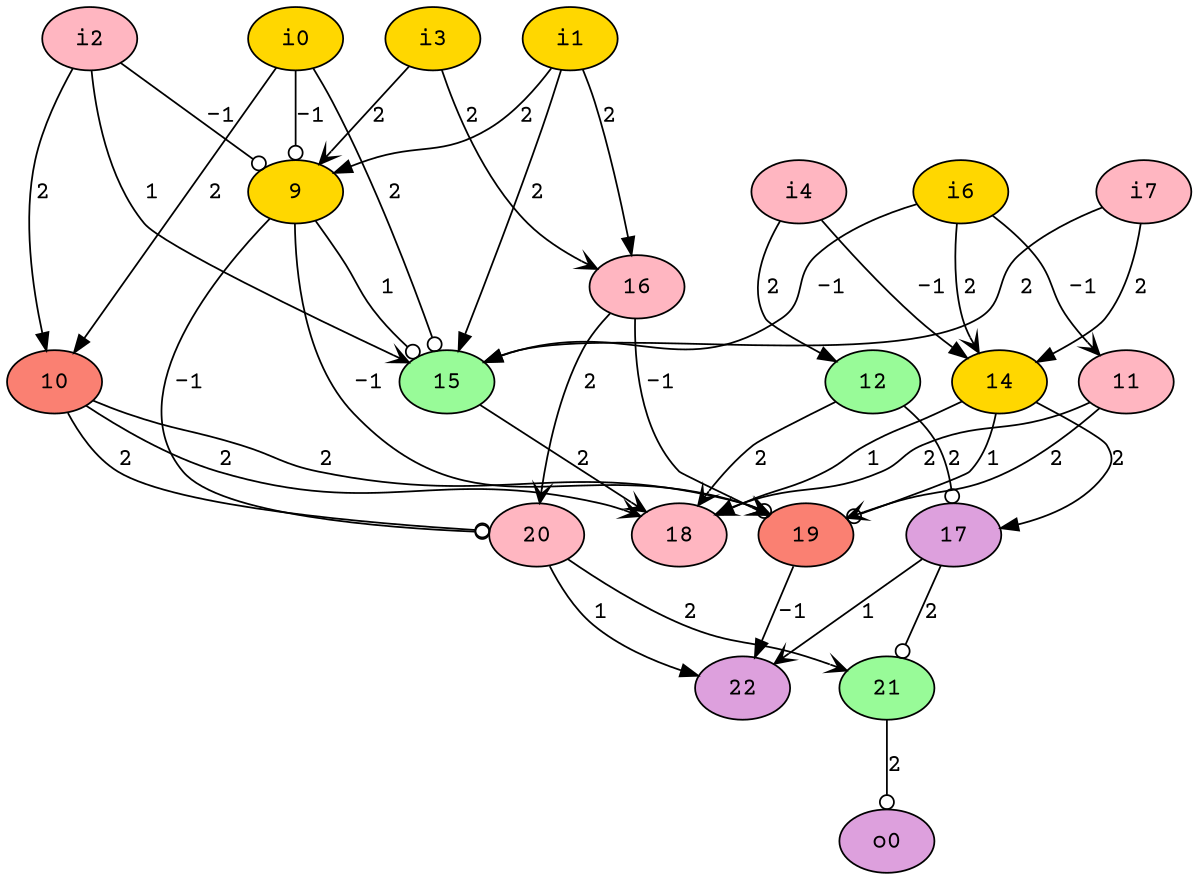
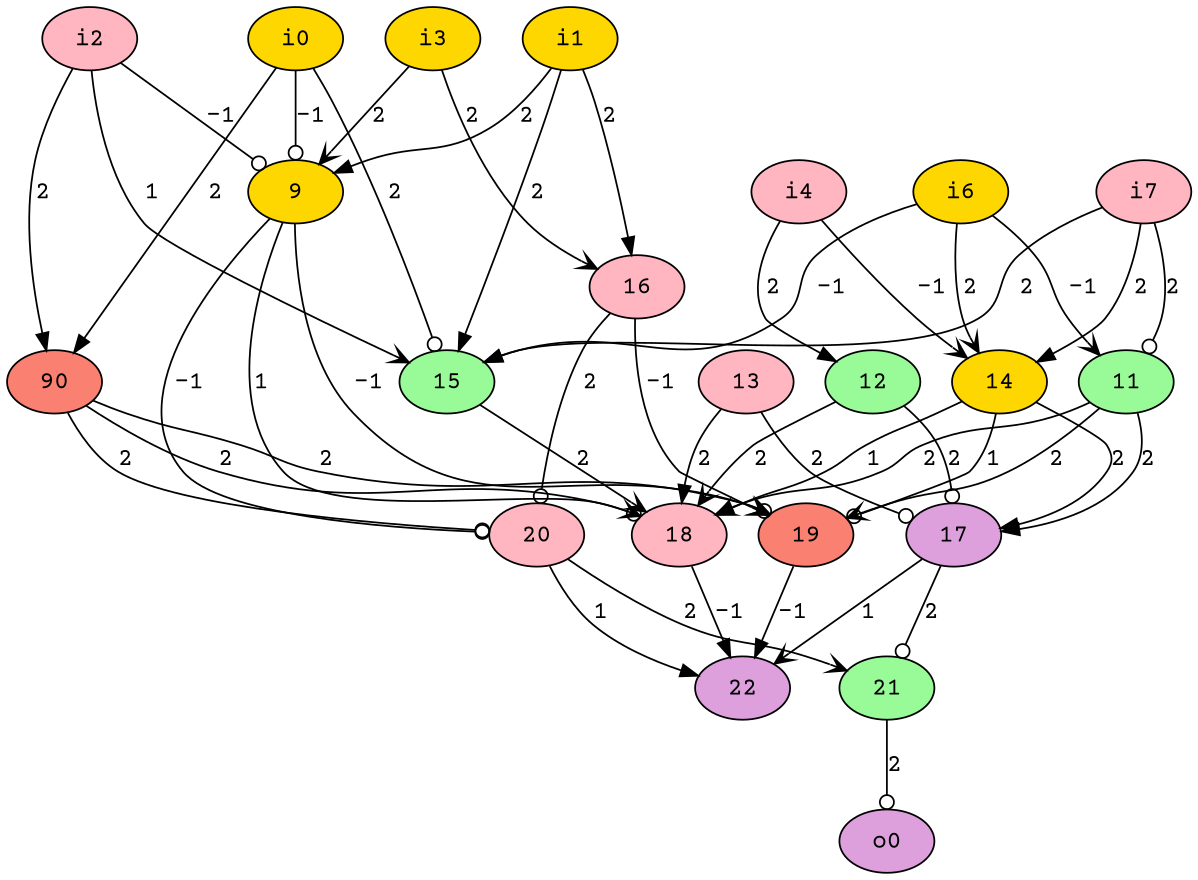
  digraph {
    fontname="Courier Prime"
    node [fillcolor=lightpink fontname="Courier Prime" style=filled]
    edge [arrowhead=normal fontname="Courier Prime"]
    n1 [fillcolor=gold label=i0]
    n2 [fillcolor=gold label=9]
-   n3 [fillcolor=salmon label=10]
+   n3 [fillcolor=salmon label=90]
    n4 [fillcolor=palegreen label=15]
    n5 [label=18]
    n6 [fillcolor=salmon label=19]
    n7 [label=20]
    n8 [fillcolor=gold label=i1]
    n9 [label=16]
    n10 [label=i2]
    n11 [fillcolor=gold label=i3]
    n12 [label=i4]
    n13 [fillcolor=palegreen label=12]
    n14 [fillcolor=gold label=14]
    n15 [fillcolor=plum label=17]
-   n16 [label=11]
+   n16 [fillcolor=palegreen label=11]
    n17 [fillcolor=gold label=i6]
    n18 [label=i7]
    n19 [fillcolor=plum label=o0]
    n20 [fillcolor=plum label=22]
    n21 [fillcolor=palegreen label=21]
+   n22 [label=13]
    n1 -> n2 [arrowhead=odot label=-1]
    n1 -> n3 [label=2]
    n1 -> n4 [arrowhead=odot label=2]
-   n2 -> n4 [arrowhead=odot label=1]
+   n2 -> n5 [arrowhead=odot label=1]
    n2 -> n6 [arrowhead=vee label=-1]
    n2 -> n7 [arrowhead=odot label=-1]
    n3 -> n5 [arrowhead=vee label=2]
    n3 -> n6 [arrowhead=odot label=2]
    n3 -> n7 [arrowhead=odot label=2]
    n4 -> n5 [arrowhead=vee label=2]
+   n5 -> n20 [label=-1]
    n6 -> n20 [label=-1]
    n7 -> n20 [label=1]
    n7 -> n21 [arrowhead=vee label=2]
    n8 -> n2 [label=2]
    n8 -> n4 [label=2]
    n8 -> n9 [label=2]
    n9 -> n6 [arrowhead=vee label=-1]
-   n9 -> n7 [arrowhead=vee label=2]
+   n9 -> n7 [arrowhead=odot label=2]
    n10 -> n2 [arrowhead=odot label=-1]
    n10 -> n3 [label=2]
    n10 -> n4 [arrowhead=vee label=1]
    n11 -> n2 [arrowhead=vee label=2]
    n11 -> n9 [arrowhead=vee label=2]
    n12 -> n13 [label=2]
-   n12 -> n14 [label=-1]
+   n12 -> n14 [arrowhead=vee label=-1]
    n13 -> n5 [arrowhead=vee label=2]
    n13 -> n15 [arrowhead=odot label=2]
    n14 -> n5 [arrowhead=vee label=1]
    n14 -> n6 [arrowhead=odot label=1]
    n14 -> n15 [label=2]
    n15 -> n20 [arrowhead=vee label=1]
    n15 -> n21 [arrowhead=odot label=2]
    n16 -> n5 [label=2]
    n16 -> n6 [arrowhead=vee label=2]
+   n16 -> n15 [label=2]
    n17 -> n4 [label=-1]
    n17 -> n14 [arrowhead=vee label=2]
    n17 -> n16 [arrowhead=vee label=-1]
    n18 -> n4 [label=2]
    n18 -> n14 [label=2]
+   n18 -> n16 [arrowhead=odot label=2]
    n21 -> n19 [arrowhead=odot label=2]
+   n22 -> n5 [label=2]
+   n22 -> n15 [arrowhead=odot label=2]
  }
